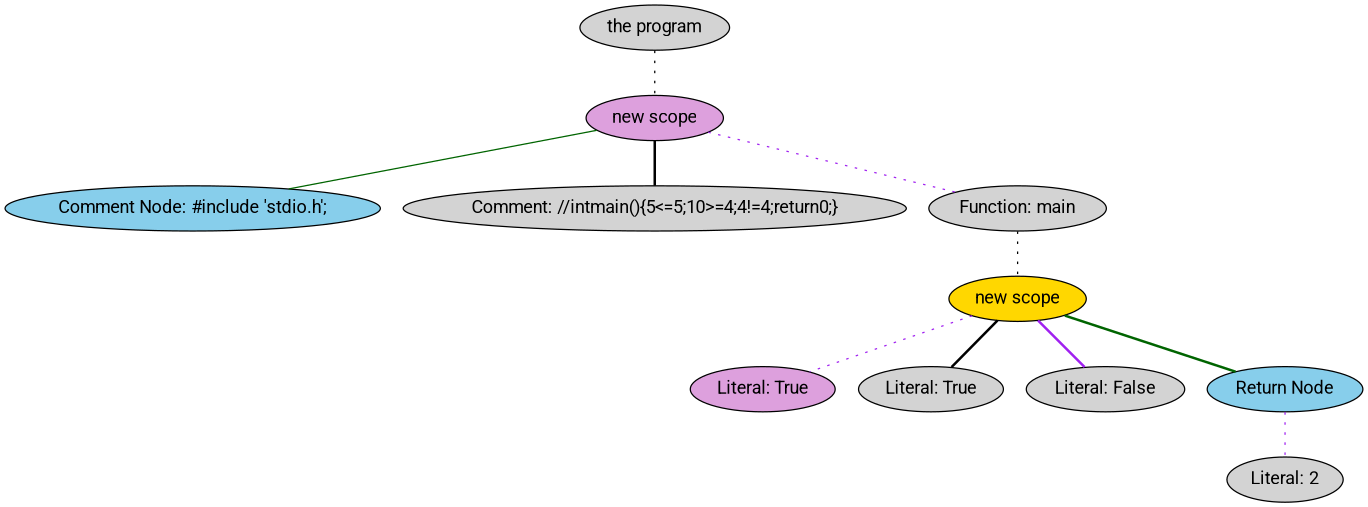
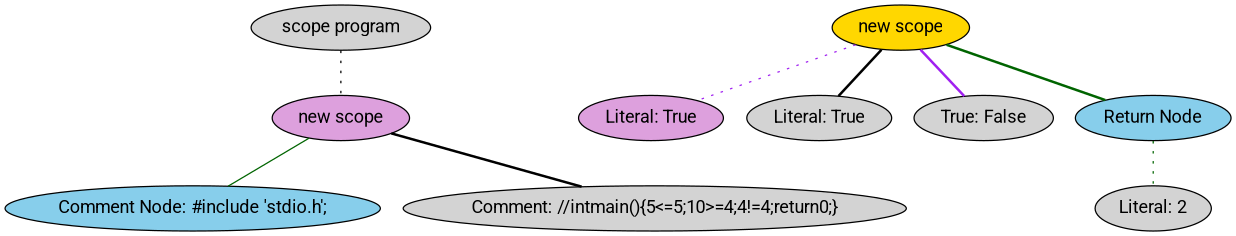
  graph {
    fontname=Roboto
    node [fillcolor=lightgrey fontname=Roboto style=filled]
    edge [color=black fontname=Roboto style=dotted]
-   n1 [label="the program"]
+   n1 [label="scope program"]
    n2 [fillcolor=plum label="new scope"]
    n3 [fillcolor=skyblue label="Comment Node: #include 'stdio.h';"]
    n4 [label="Comment: //intmain(){5<=5;10>=4;4!=4;return0;}"]
-   n5 [label="Function: main"]
    n6 [fillcolor=gold label="new scope"]
    n7 [fillcolor=plum label="Literal: True"]
    n8 [label="Literal: True"]
-   n9 [label="Literal: False"]
+   n9 [label="True: False"]
    n10 [fillcolor=skyblue label="Return Node"]
    n11 [label="Literal: 2"]
    n1 -- n2
    n2 -- n3 [color=darkgreen style=solid]
    n2 -- n4 [style=bold]
-   n2 -- n5 [color=purple]
-   n5 -- n6
    n6 -- n7 [color=purple]
    n6 -- n8 [style=bold]
    n6 -- n9 [color=purple style=bold]
    n6 -- n10 [color=darkgreen style=bold]
-   n10 -- n11 [color=purple]
+   n10 -- n11 [color=darkgreen]
  }
